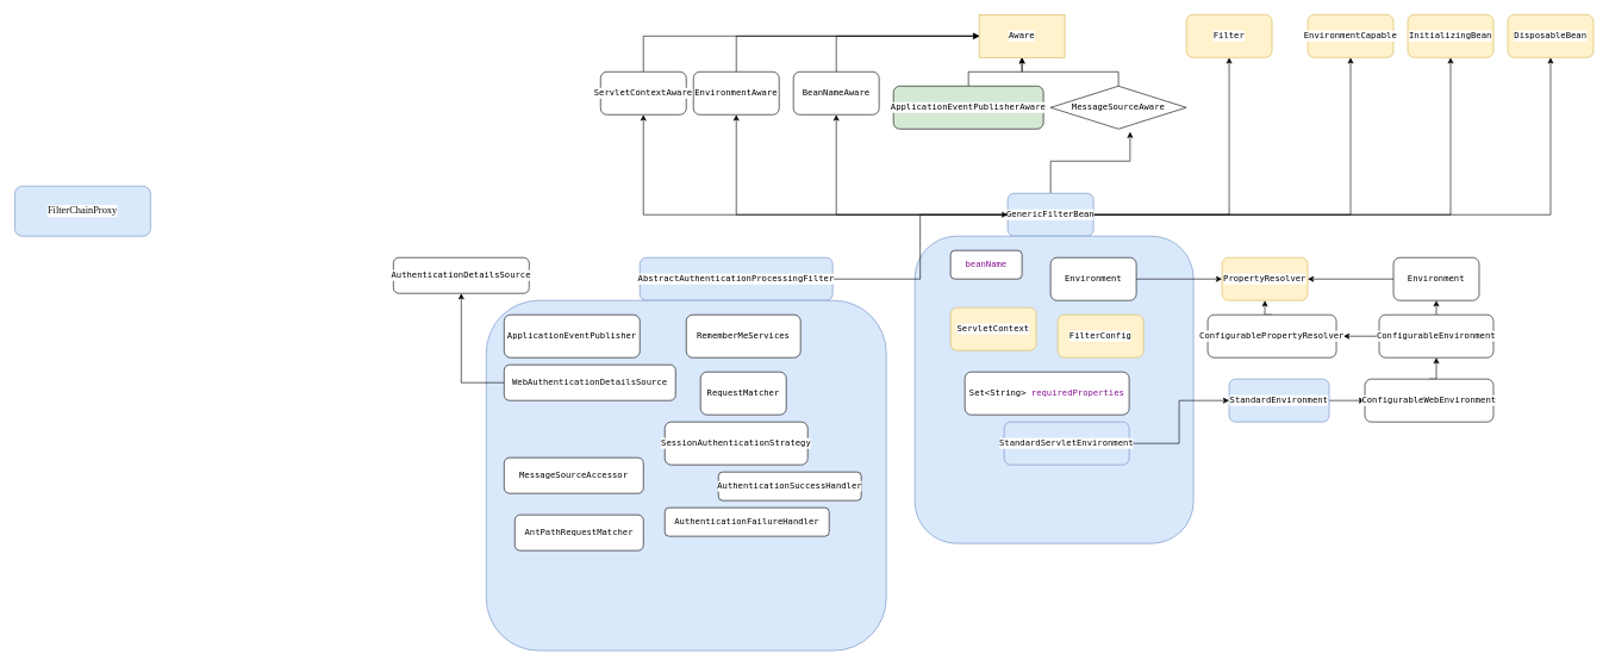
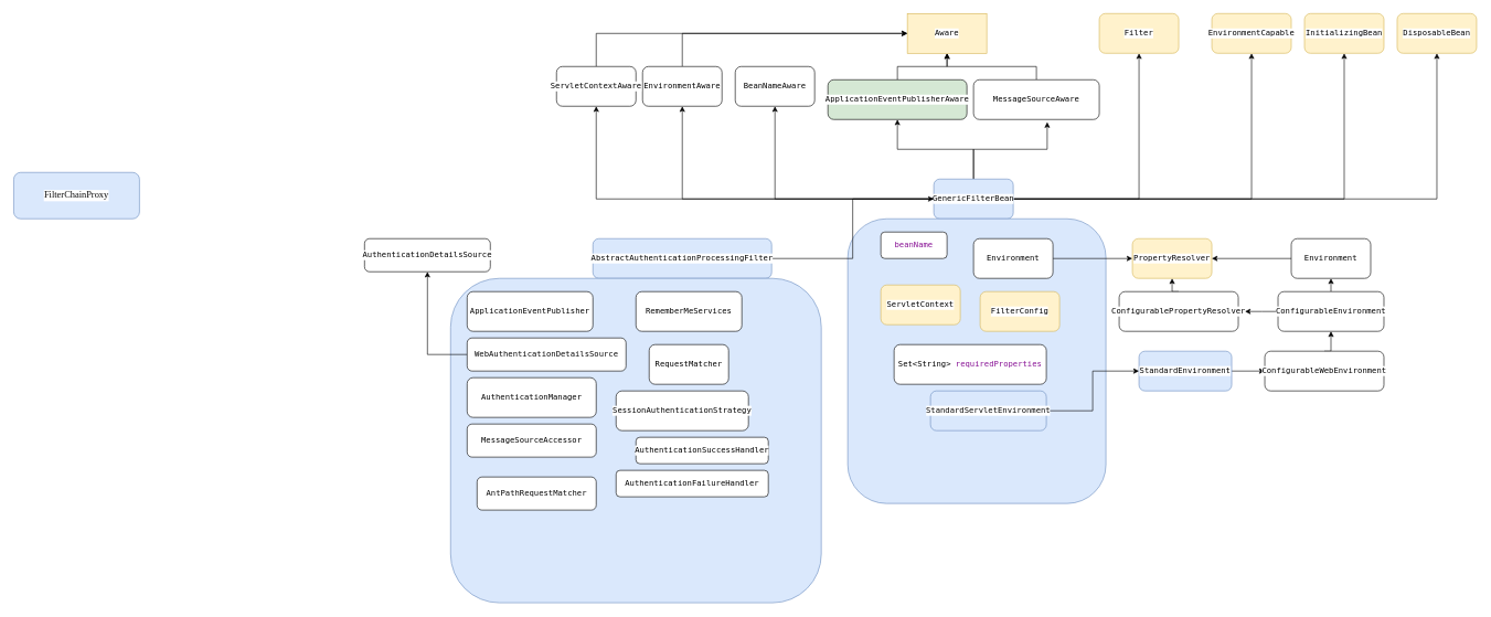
  <mxCell id="0" />
  <mxCell id="1" parent="0" />
  <mxCell id="2" style="edgeStyle=orthogonalEdgeStyle;rounded=0;orthogonalLoop=1;jettySize=auto;html=1;exitX=0.5;exitY=0;exitDx=0;exitDy=0;entryX=0.5;entryY=1;entryDx=0;entryDy=0;" parent="1" source="3" target="6" edge="1"><mxGeometry relative="1" as="geometry" /></mxCell>
  <mxCell id="3" value="&lt;pre style=&quot;background-color:#ffffff;color:#080808;font-family:'JetBrains Mono',monospace;font-size:9.0pt;&quot;&gt;&lt;span style=&quot;color:#000000;&quot;&gt;ApplicationEventPublisherAware&lt;/span&gt;&lt;/pre&gt;" style="rounded=1;whiteSpace=wrap;html=1;fillColor=#d5e8d4;" parent="1" vertex="1"><mxGeometry x="1250" y="120" width="210" height="60" as="geometry" /></mxCell>
  <mxCell id="4" style="edgeStyle=orthogonalEdgeStyle;rounded=0;orthogonalLoop=1;jettySize=auto;html=1;exitX=0.5;exitY=0;exitDx=0;exitDy=0;entryX=0.5;entryY=1;entryDx=0;entryDy=0;" parent="1" source="5" target="6" edge="1"><mxGeometry relative="1" as="geometry" /></mxCell>
- <mxCell id="5" value="&lt;pre style=&quot;background-color:#ffffff;color:#080808;font-family:'JetBrains Mono',monospace;font-size:9.0pt;&quot;&gt;&lt;span style=&quot;color:#000000;&quot;&gt;MessageSourceAware&lt;/span&gt;&lt;/pre&gt;" style="rhombus;whiteSpace=wrap;html=1;" parent="1" vertex="1"><mxGeometry x="1470" y="120" width="190" height="60" as="geometry" /></mxCell>
+ <mxCell id="5" value="&lt;pre style=&quot;background-color:#ffffff;color:#080808;font-family:'JetBrains Mono',monospace;font-size:9.0pt;&quot;&gt;&lt;span style=&quot;color:#000000;&quot;&gt;MessageSourceAware&lt;/span&gt;&lt;/pre&gt;" style="rounded=1;whiteSpace=wrap;html=1;" parent="1" vertex="1"><mxGeometry x="1470" y="120" width="190" height="60" as="geometry" /></mxCell>
  <mxCell id="6" value="&lt;pre style=&quot;background-color:#ffffff;color:#080808;font-family:'JetBrains Mono',monospace;font-size:9.0pt;&quot;&gt;&lt;span style=&quot;color:#000000;&quot;&gt;Aware&lt;/span&gt;&lt;/pre&gt;" style="rounded=0;whiteSpace=wrap;html=1;fillColor=#fff2cc;strokeColor=#d6b656;" parent="1" vertex="1"><mxGeometry x="1370" y="20" width="120" height="60" as="geometry" /></mxCell>
+ <mxCell id="7" style="edgeStyle=orthogonalEdgeStyle;rounded=0;orthogonalLoop=1;jettySize=auto;html=1;exitX=0.5;exitY=0;exitDx=0;exitDy=0;entryX=0.5;entryY=1;entryDx=0;entryDy=0;" parent="1" source="16" target="3" edge="1"><mxGeometry relative="1" as="geometry" /></mxCell>
  <mxCell id="8" style="edgeStyle=orthogonalEdgeStyle;rounded=0;orthogonalLoop=1;jettySize=auto;html=1;exitX=0.5;exitY=0;exitDx=0;exitDy=0;entryX=0.586;entryY=1.067;entryDx=0;entryDy=0;entryPerimeter=0;" parent="1" source="16" target="5" edge="1"><mxGeometry relative="1" as="geometry" /></mxCell>
  <mxCell id="9" style="edgeStyle=orthogonalEdgeStyle;rounded=0;orthogonalLoop=1;jettySize=auto;html=1;exitX=1;exitY=0.5;exitDx=0;exitDy=0;entryX=0.5;entryY=1;entryDx=0;entryDy=0;" parent="1" source="16" target="17" edge="1"><mxGeometry relative="1" as="geometry" /></mxCell>
  <mxCell id="10" style="edgeStyle=orthogonalEdgeStyle;rounded=0;orthogonalLoop=1;jettySize=auto;html=1;exitX=0;exitY=0.5;exitDx=0;exitDy=0;entryX=0.5;entryY=1;entryDx=0;entryDy=0;" parent="1" source="16" target="19" edge="1"><mxGeometry relative="1" as="geometry" /></mxCell>
  <mxCell id="11" style="edgeStyle=orthogonalEdgeStyle;rounded=0;orthogonalLoop=1;jettySize=auto;html=1;exitX=0;exitY=0.5;exitDx=0;exitDy=0;entryX=0.5;entryY=1;entryDx=0;entryDy=0;" parent="1" source="16" target="21" edge="1"><mxGeometry relative="1" as="geometry" /></mxCell>
  <mxCell id="12" style="edgeStyle=orthogonalEdgeStyle;rounded=0;orthogonalLoop=1;jettySize=auto;html=1;exitX=0;exitY=0.5;exitDx=0;exitDy=0;entryX=0.5;entryY=1;entryDx=0;entryDy=0;" parent="1" source="16" target="24" edge="1"><mxGeometry relative="1" as="geometry" /></mxCell>
  <mxCell id="13" style="edgeStyle=orthogonalEdgeStyle;rounded=0;orthogonalLoop=1;jettySize=auto;html=1;exitX=1;exitY=0.5;exitDx=0;exitDy=0;entryX=0.5;entryY=1;entryDx=0;entryDy=0;" parent="1" source="16" target="22" edge="1"><mxGeometry relative="1" as="geometry" /></mxCell>
  <mxCell id="14" style="edgeStyle=orthogonalEdgeStyle;rounded=0;orthogonalLoop=1;jettySize=auto;html=1;exitX=1;exitY=0.5;exitDx=0;exitDy=0;entryX=0.5;entryY=1;entryDx=0;entryDy=0;" parent="1" source="16" target="25" edge="1"><mxGeometry relative="1" as="geometry" /></mxCell>
  <mxCell id="15" style="edgeStyle=orthogonalEdgeStyle;rounded=0;orthogonalLoop=1;jettySize=auto;html=1;exitX=1;exitY=0.5;exitDx=0;exitDy=0;entryX=0.5;entryY=1;entryDx=0;entryDy=0;" parent="1" source="16" target="26" edge="1"><mxGeometry relative="1" as="geometry" /></mxCell>
  <mxCell id="16" value="&lt;pre style=&quot;background-color:#ffffff;color:#080808;font-family:'JetBrains Mono',monospace;font-size:9.0pt;&quot;&gt;&lt;span style=&quot;color:#000000;&quot;&gt;GenericFilterBean&lt;/span&gt;&lt;/pre&gt;" style="rounded=1;whiteSpace=wrap;html=1;fillColor=#dae8fc;strokeColor=#6c8ebf;" parent="1" vertex="1"><mxGeometry x="1410" y="270" width="120" height="60" as="geometry" /></mxCell>
  <mxCell id="17" value="&lt;pre style=&quot;background-color:#ffffff;color:#080808;font-family:'JetBrains Mono',monospace;font-size:9.0pt;&quot;&gt;&lt;span style=&quot;color:#000000;&quot;&gt;Filter&lt;/span&gt;&lt;/pre&gt;" style="rounded=1;whiteSpace=wrap;html=1;fillColor=#fff2cc;strokeColor=#d6b656;" parent="1" vertex="1"><mxGeometry x="1660" y="20" width="120" height="60" as="geometry" /></mxCell>
- <mxCell id="18" style="edgeStyle=orthogonalEdgeStyle;rounded=0;orthogonalLoop=1;jettySize=auto;html=1;exitX=0.5;exitY=0;exitDx=0;exitDy=0;entryX=0;entryY=0.5;entryDx=0;entryDy=0;" parent="1" source="19" target="6" edge="1"><mxGeometry relative="1" as="geometry" /></mxCell>
  <mxCell id="19" value="&lt;pre style=&quot;background-color:#ffffff;color:#080808;font-family:'JetBrains Mono',monospace;font-size:9.0pt;&quot;&gt;&lt;span style=&quot;color:#000000;&quot;&gt;BeanNameAware&lt;/span&gt;&lt;/pre&gt;" style="rounded=1;whiteSpace=wrap;html=1;" parent="1" vertex="1"><mxGeometry x="1110" y="100" width="120" height="60" as="geometry" /></mxCell>
  <mxCell id="20" style="edgeStyle=orthogonalEdgeStyle;rounded=0;orthogonalLoop=1;jettySize=auto;html=1;exitX=0.5;exitY=0;exitDx=0;exitDy=0;entryX=0;entryY=0.5;entryDx=0;entryDy=0;" parent="1" source="21" target="6" edge="1"><mxGeometry relative="1" as="geometry" /></mxCell>
  <mxCell id="21" value="&lt;pre style=&quot;background-color:#ffffff;color:#080808;font-family:'JetBrains Mono',monospace;font-size:9.0pt;&quot;&gt;&lt;span style=&quot;color:#000000;&quot;&gt;EnvironmentAware&lt;/span&gt;&lt;/pre&gt;" style="rounded=1;whiteSpace=wrap;html=1;" parent="1" vertex="1"><mxGeometry x="970" y="100" width="120" height="60" as="geometry" /></mxCell>
  <mxCell id="22" value="&lt;pre style=&quot;background-color:#ffffff;color:#080808;font-family:'JetBrains Mono',monospace;font-size:9.0pt;&quot;&gt;&lt;span style=&quot;color:#000000;&quot;&gt;EnvironmentCapable&lt;/span&gt;&lt;/pre&gt;" style="rounded=1;whiteSpace=wrap;html=1;fillColor=#fff2cc;strokeColor=#d6b656;" parent="1" vertex="1"><mxGeometry x="1830" y="20" width="120" height="60" as="geometry" /></mxCell>
  <mxCell id="23" style="edgeStyle=orthogonalEdgeStyle;rounded=0;orthogonalLoop=1;jettySize=auto;html=1;exitX=0.5;exitY=0;exitDx=0;exitDy=0;entryX=0;entryY=0.5;entryDx=0;entryDy=0;" parent="1" source="24" target="6" edge="1"><mxGeometry relative="1" as="geometry" /></mxCell>
  <mxCell id="24" value="&lt;pre style=&quot;background-color:#ffffff;color:#080808;font-family:'JetBrains Mono',monospace;font-size:9.0pt;&quot;&gt;&lt;span style=&quot;color:#000000;&quot;&gt;ServletContextAware&lt;/span&gt;&lt;/pre&gt;" style="rounded=1;whiteSpace=wrap;html=1;" parent="1" vertex="1"><mxGeometry x="840" y="100" width="120" height="60" as="geometry" /></mxCell>
  <mxCell id="25" value="&lt;pre style=&quot;background-color:#ffffff;color:#080808;font-family:'JetBrains Mono',monospace;font-size:9.0pt;&quot;&gt;&lt;span style=&quot;color:#000000;&quot;&gt;InitializingBean&lt;/span&gt;&lt;/pre&gt;" style="rounded=1;whiteSpace=wrap;html=1;fillColor=#fff2cc;strokeColor=#d6b656;" parent="1" vertex="1"><mxGeometry x="1970" y="20" width="120" height="60" as="geometry" /></mxCell>
  <mxCell id="26" value="&lt;pre style=&quot;background-color:#ffffff;color:#080808;font-family:'JetBrains Mono',monospace;font-size:9.0pt;&quot;&gt;&lt;span style=&quot;color:#000000;&quot;&gt;DisposableBean&lt;/span&gt;&lt;/pre&gt;" style="rounded=1;whiteSpace=wrap;html=1;fillColor=#fff2cc;strokeColor=#d6b656;" parent="1" vertex="1"><mxGeometry x="2110" y="20" width="120" height="60" as="geometry" /></mxCell>
  <mxCell id="27" value="" style="rounded=1;whiteSpace=wrap;html=1;fillColor=#dae8fc;strokeColor=#6c8ebf;" parent="1" vertex="1"><mxGeometry x="1280" y="330" width="390" height="430" as="geometry" /></mxCell>
  <mxCell id="28" value="&lt;pre style=&quot;background-color:#ffffff;color:#080808;font-family:'JetBrains Mono',monospace;font-size:9.0pt;&quot;&gt;&lt;span style=&quot;color:#871094;&quot;&gt;beanName&lt;/span&gt;&lt;/pre&gt;" style="rounded=1;whiteSpace=wrap;html=1;" parent="1" vertex="1"><mxGeometry x="1330" y="350" width="100" height="40" as="geometry" /></mxCell>
  <mxCell id="29" style="edgeStyle=orthogonalEdgeStyle;rounded=0;orthogonalLoop=1;jettySize=auto;html=1;exitX=1;exitY=0.5;exitDx=0;exitDy=0;" parent="1" source="30" target="34" edge="1"><mxGeometry relative="1" as="geometry" /></mxCell>
  <mxCell id="30" value="&lt;pre style=&quot;background-color:#ffffff;color:#080808;font-family:'JetBrains Mono',monospace;font-size:9.0pt;&quot;&gt;&lt;span style=&quot;color:#000000;&quot;&gt;Environment&lt;/span&gt;&lt;/pre&gt;" style="rounded=1;whiteSpace=wrap;html=1;" parent="1" vertex="1"><mxGeometry x="1470" y="360" width="120" height="60" as="geometry" /></mxCell>
  <mxCell id="31" value="&lt;pre style=&quot;background-color:#ffffff;color:#080808;font-family:'JetBrains Mono',monospace;font-size:9.0pt;&quot;&gt;&lt;span style=&quot;color:#000000;&quot;&gt;ServletContext&lt;/span&gt;&lt;/pre&gt;" style="rounded=1;whiteSpace=wrap;html=1;fillColor=#fff2cc;strokeColor=#d6b656;" parent="1" vertex="1"><mxGeometry x="1330" y="430" width="120" height="60" as="geometry" /></mxCell>
  <mxCell id="32" value="&lt;pre style=&quot;background-color:#ffffff;color:#080808;font-family:'JetBrains Mono',monospace;font-size:9.0pt;&quot;&gt;&lt;span style=&quot;color:#000000;&quot;&gt;FilterConfig&lt;/span&gt;&lt;/pre&gt;" style="rounded=1;whiteSpace=wrap;html=1;fillColor=#fff2cc;strokeColor=#d6b656;" parent="1" vertex="1"><mxGeometry x="1480" y="440" width="120" height="60" as="geometry" /></mxCell>
  <mxCell id="33" value="&lt;pre style=&quot;background-color:#ffffff;color:#080808;font-family:'JetBrains Mono',monospace;font-size:9.0pt;&quot;&gt;&lt;span style=&quot;color:#000000;&quot;&gt;Set&lt;/span&gt;&amp;lt;&lt;span style=&quot;color:#000000;&quot;&gt;String&lt;/span&gt;&amp;gt; &lt;span style=&quot;color:#871094;&quot;&gt;requiredProperties&lt;/span&gt;&lt;/pre&gt;" style="rounded=1;whiteSpace=wrap;html=1;" parent="1" vertex="1"><mxGeometry x="1350" y="520" width="230" height="60" as="geometry" /></mxCell>
  <mxCell id="34" value="&lt;pre style=&quot;background-color:#ffffff;color:#080808;font-family:'JetBrains Mono',monospace;font-size:9.0pt;&quot;&gt;&lt;span style=&quot;color:#000000;&quot;&gt;PropertyResolver&lt;/span&gt;&lt;/pre&gt;" style="rounded=1;whiteSpace=wrap;html=1;fillColor=#fff2cc;strokeColor=#d6b656;" parent="1" vertex="1"><mxGeometry x="1710" y="360" width="120" height="60" as="geometry" /></mxCell>
  <mxCell id="35" style="edgeStyle=orthogonalEdgeStyle;rounded=0;orthogonalLoop=1;jettySize=auto;html=1;exitX=1;exitY=0.5;exitDx=0;exitDy=0;" parent="1" source="36" target="38" edge="1"><mxGeometry relative="1" as="geometry" /></mxCell>
  <mxCell id="36" value="&lt;pre style=&quot;background-color:#ffffff;color:#080808;font-family:'JetBrains Mono',monospace;font-size:9.0pt;&quot;&gt;StandardServletEnvironment&lt;/pre&gt;" style="rounded=1;whiteSpace=wrap;html=1;fillColor=#dae8fc;strokeColor=#6c8ebf;" parent="1" vertex="1"><mxGeometry x="1405" y="590" width="175" height="60" as="geometry" /></mxCell>
  <mxCell id="37" style="edgeStyle=orthogonalEdgeStyle;rounded=0;orthogonalLoop=1;jettySize=auto;html=1;exitX=1;exitY=0.5;exitDx=0;exitDy=0;entryX=0;entryY=0.5;entryDx=0;entryDy=0;" parent="1" source="38" target="40" edge="1"><mxGeometry relative="1" as="geometry" /></mxCell>
  <mxCell id="38" value="&lt;pre style=&quot;background-color:#ffffff;color:#080808;font-family:'JetBrains Mono',monospace;font-size:9.0pt;&quot;&gt;&lt;span style=&quot;color:#000000;&quot;&gt;StandardEnvironment&lt;/span&gt;&lt;/pre&gt;" style="rounded=1;whiteSpace=wrap;html=1;fillColor=#dae8fc;strokeColor=#6c8ebf;" parent="1" vertex="1"><mxGeometry x="1720" y="530" width="140" height="60" as="geometry" /></mxCell>
  <mxCell id="39" style="edgeStyle=orthogonalEdgeStyle;rounded=0;orthogonalLoop=1;jettySize=auto;html=1;exitX=0.5;exitY=0;exitDx=0;exitDy=0;entryX=0.5;entryY=1;entryDx=0;entryDy=0;" parent="1" source="40" target="43" edge="1"><mxGeometry relative="1" as="geometry" /></mxCell>
  <mxCell id="40" value="&lt;pre style=&quot;background-color:#ffffff;color:#080808;font-family:'JetBrains Mono',monospace;font-size:9.0pt;&quot;&gt;&lt;span style=&quot;color:#000000;&quot;&gt;ConfigurableWebEnvironment&lt;/span&gt;&lt;/pre&gt;" style="rounded=1;whiteSpace=wrap;html=1;" parent="1" vertex="1"><mxGeometry x="1910" y="530" width="180" height="60" as="geometry" /></mxCell>
  <mxCell id="41" style="edgeStyle=orthogonalEdgeStyle;rounded=0;orthogonalLoop=1;jettySize=auto;html=1;exitX=0.5;exitY=0;exitDx=0;exitDy=0;entryX=0.5;entryY=1;entryDx=0;entryDy=0;" parent="1" source="43" target="45" edge="1"><mxGeometry relative="1" as="geometry" /></mxCell>
  <mxCell id="42" style="edgeStyle=orthogonalEdgeStyle;rounded=0;orthogonalLoop=1;jettySize=auto;html=1;exitX=0;exitY=0.5;exitDx=0;exitDy=0;" parent="1" source="43" edge="1"><mxGeometry relative="1" as="geometry"><mxPoint x="1880" y="470" as="targetPoint" /></mxGeometry></mxCell>
  <mxCell id="43" value="&lt;pre style=&quot;background-color:#ffffff;color:#080808;font-family:'JetBrains Mono',monospace;font-size:9.0pt;&quot;&gt;&lt;span style=&quot;color:#000000;&quot;&gt;ConfigurableEnvironment&lt;/span&gt;&lt;/pre&gt;" style="rounded=1;whiteSpace=wrap;html=1;" parent="1" vertex="1"><mxGeometry x="1930" y="440" width="160" height="60" as="geometry" /></mxCell>
  <mxCell id="44" style="edgeStyle=orthogonalEdgeStyle;rounded=0;orthogonalLoop=1;jettySize=auto;html=1;entryX=1;entryY=0.5;entryDx=0;entryDy=0;" parent="1" source="45" target="34" edge="1"><mxGeometry relative="1" as="geometry" /></mxCell>
  <mxCell id="45" value="&lt;pre style=&quot;background-color:#ffffff;color:#080808;font-family:'JetBrains Mono',monospace;font-size:9.0pt;&quot;&gt;&lt;span style=&quot;color:#000000;&quot;&gt;Environment&lt;/span&gt;&lt;/pre&gt;" style="rounded=1;whiteSpace=wrap;html=1;" parent="1" vertex="1"><mxGeometry x="1950" y="360" width="120" height="60" as="geometry" /></mxCell>
  <mxCell id="46" style="edgeStyle=orthogonalEdgeStyle;rounded=0;orthogonalLoop=1;jettySize=auto;html=1;exitX=0.5;exitY=0;exitDx=0;exitDy=0;entryX=0.5;entryY=1;entryDx=0;entryDy=0;" parent="1" source="47" target="34" edge="1"><mxGeometry relative="1" as="geometry" /></mxCell>
  <mxCell id="47" value="&lt;pre style=&quot;background-color:#ffffff;color:#080808;font-family:'JetBrains Mono',monospace;font-size:9.0pt;&quot;&gt;&lt;span style=&quot;color:#000000;&quot;&gt;ConfigurablePropertyResolver&lt;/span&gt;&lt;/pre&gt;" style="rounded=1;whiteSpace=wrap;html=1;" parent="1" vertex="1"><mxGeometry x="1690" y="440" width="180" height="60" as="geometry" /></mxCell>
  <mxCell id="48" style="edgeStyle=orthogonalEdgeStyle;rounded=0;orthogonalLoop=1;jettySize=auto;html=1;exitX=1;exitY=0.5;exitDx=0;exitDy=0;entryX=0;entryY=0.5;entryDx=0;entryDy=0;" parent="1" source="49" target="16" edge="1"><mxGeometry relative="1" as="geometry" /></mxCell>
  <mxCell id="49" value="&lt;pre style=&quot;background-color:#ffffff;color:#080808;font-family:'JetBrains Mono',monospace;font-size:9.0pt;&quot;&gt;&lt;span style=&quot;color:#000000;&quot;&gt;AbstractAuthenticationProcessingFilter&lt;/span&gt;&lt;/pre&gt;" style="rounded=1;whiteSpace=wrap;html=1;fillColor=#dae8fc;strokeColor=#6c8ebf;" parent="1" vertex="1"><mxGeometry x="895" y="360" width="270" height="60" as="geometry" /></mxCell>
  <mxCell id="50" value="" style="rounded=1;whiteSpace=wrap;html=1;fillColor=#dae8fc;strokeColor=#6c8ebf;" parent="1" vertex="1"><mxGeometry x="680" y="420" width="560" height="490" as="geometry" /></mxCell>
  <mxCell id="51" value="&lt;pre style=&quot;background-color:#ffffff;color:#080808;font-family:'JetBrains Mono',monospace;font-size:9.0pt;&quot;&gt;&lt;span style=&quot;color:#000000;&quot;&gt;ApplicationEventPublisher&lt;/span&gt;&lt;/pre&gt;" style="rounded=1;whiteSpace=wrap;html=1;" parent="1" vertex="1"><mxGeometry x="705" y="440" width="190" height="60" as="geometry" /></mxCell>
  <mxCell id="52" style="edgeStyle=orthogonalEdgeStyle;rounded=0;orthogonalLoop=1;jettySize=auto;html=1;exitX=0;exitY=0.5;exitDx=0;exitDy=0;entryX=0.5;entryY=1;entryDx=0;entryDy=0;" parent="1" source="53" target="54" edge="1"><mxGeometry relative="1" as="geometry" /></mxCell>
  <mxCell id="53" value="&lt;pre style=&quot;background-color:#ffffff;color:#080808;font-family:'JetBrains Mono',monospace;font-size:9.0pt;&quot;&gt;WebAuthenticationDetailsSource&lt;/pre&gt;" style="rounded=1;whiteSpace=wrap;html=1;" parent="1" vertex="1"><mxGeometry x="705" y="510" width="240" height="50" as="geometry" /></mxCell>
  <mxCell id="54" value="&lt;pre style=&quot;background-color:#ffffff;color:#080808;font-family:'JetBrains Mono',monospace;font-size:9.0pt;&quot;&gt;&lt;span style=&quot;color:#000000;&quot;&gt;AuthenticationDetailsSource&lt;/span&gt;&lt;/pre&gt;" style="rounded=1;whiteSpace=wrap;html=1;" parent="1" vertex="1"><mxGeometry x="550" y="360" width="190" height="50" as="geometry" /></mxCell>
+ <mxCell id="55" value="&lt;pre style=&quot;background-color:#ffffff;color:#080808;font-family:'JetBrains Mono',monospace;font-size:9.0pt;&quot;&gt;&lt;span style=&quot;color:#000000;&quot;&gt;AuthenticationManager&lt;/span&gt;&lt;/pre&gt;" style="rounded=1;whiteSpace=wrap;html=1;" parent="1" vertex="1"><mxGeometry x="705" y="570" width="195" height="60" as="geometry" /></mxCell>
  <mxCell id="56" value="&lt;pre style=&quot;background-color:#ffffff;color:#080808;font-family:'JetBrains Mono',monospace;font-size:9.0pt;&quot;&gt;&lt;span style=&quot;color:#000000;&quot;&gt;MessageSourceAccessor&lt;/span&gt;&lt;/pre&gt;" style="rounded=1;whiteSpace=wrap;html=1;" parent="1" vertex="1"><mxGeometry x="705" y="640" width="195" height="50" as="geometry" /></mxCell>
  <mxCell id="57" value="&lt;pre style=&quot;background-color:#ffffff;color:#080808;font-family:'JetBrains Mono',monospace;font-size:9.0pt;&quot;&gt;&lt;span style=&quot;color:#000000;&quot;&gt;RememberMeServices&lt;/span&gt;&lt;/pre&gt;" style="rounded=1;whiteSpace=wrap;html=1;" parent="1" vertex="1"><mxGeometry x="960" y="440" width="160" height="60" as="geometry" /></mxCell>
  <mxCell id="58" value="&lt;pre style=&quot;background-color:#ffffff;color:#080808;font-family:'JetBrains Mono',monospace;font-size:9.0pt;&quot;&gt;&lt;span style=&quot;color:#000000;&quot;&gt;RequestMatcher&lt;/span&gt;&lt;/pre&gt;" style="rounded=1;whiteSpace=wrap;html=1;" parent="1" vertex="1"><mxGeometry x="980" y="520" width="120" height="60" as="geometry" /></mxCell>
  <mxCell id="59" value="&lt;pre style=&quot;background-color:#ffffff;color:#080808;font-family:'JetBrains Mono',monospace;font-size:9.0pt;&quot;&gt;&lt;span style=&quot;color:#000000;&quot;&gt;SessionAuthenticationStrategy&lt;/span&gt;&lt;/pre&gt;" style="rounded=1;whiteSpace=wrap;html=1;" parent="1" vertex="1"><mxGeometry x="930" y="590" width="200" height="60" as="geometry" /></mxCell>
- <mxCell id="60" value="&lt;pre style=&quot;background-color:#ffffff;color:#080808;font-family:'JetBrains Mono',monospace;font-size:9.0pt;&quot;&gt;&lt;span style=&quot;color:#000000;&quot;&gt;AuthenticationSuccessHandler&lt;/span&gt;&lt;/pre&gt;" style="rounded=1;whiteSpace=wrap;html=1;" parent="1" vertex="1"><mxGeometry x="1005" y="660" width="200" height="40" as="geometry" /></mxCell>
+ <mxCell id="60" value="&lt;pre style=&quot;background-color:#ffffff;color:#080808;font-family:'JetBrains Mono',monospace;font-size:9.0pt;&quot;&gt;&lt;span style=&quot;color:#000000;&quot;&gt;AuthenticationSuccessHandler&lt;/span&gt;&lt;/pre&gt;" style="rounded=1;whiteSpace=wrap;html=1;" parent="1" vertex="1"><mxGeometry x="960" y="660" width="200" height="40" as="geometry" /></mxCell>
  <mxCell id="61" value="&lt;pre style=&quot;background-color:#ffffff;color:#080808;font-family:'JetBrains Mono',monospace;font-size:9.0pt;&quot;&gt;&lt;span style=&quot;color:#000000;&quot;&gt;AuthenticationFailureHandler&lt;/span&gt;&lt;/pre&gt;" style="rounded=1;whiteSpace=wrap;html=1;" parent="1" vertex="1"><mxGeometry x="930" y="710" width="230" height="40" as="geometry" /></mxCell>
  <mxCell id="62" value="&lt;pre style=&quot;background-color:#ffffff;color:#080808;font-family:'JetBrains Mono',monospace;font-size:9.0pt;&quot;&gt;AntPathRequestMatcher&lt;/pre&gt;" style="rounded=1;whiteSpace=wrap;html=1;" parent="1" vertex="1"><mxGeometry x="720" y="720" width="180" height="50" as="geometry" /></mxCell>
  <mxCell id="63" value="&lt;pre style=&quot;background-color:#ffffff;color:#080808;font-family:'Consolas';font-size:10.5pt;&quot;&gt;FilterChainProxy&lt;/pre&gt;" style="rounded=1;whiteSpace=wrap;html=1;fillColor=#dae8fc;strokeColor=#6c8ebf;" vertex="1" parent="1"><mxGeometry x="20" y="260" width="190" height="70" as="geometry" /></mxCell>
